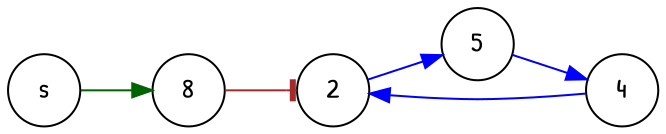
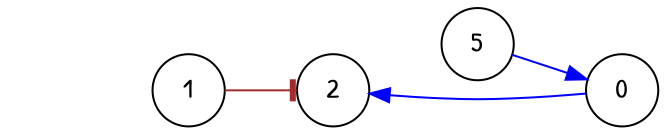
  digraph {
    fontname="Patrick Hand"
    rankdir=LR
    node [fontname="Patrick Hand" shape=circle]
    edge [arrowhead=normal color=blue fontname="Patrick Hand"]
-   s
-   1 [label=8]
+   1
    2
    n4 [label=5]
-   4
-   s -> 1 [color=darkgreen]
+   4 [label=0]
    1 -> 2 [arrowhead=tee color=brown]
-   2 -> n4
    n4 -> 4
    4 -> 2
  }
